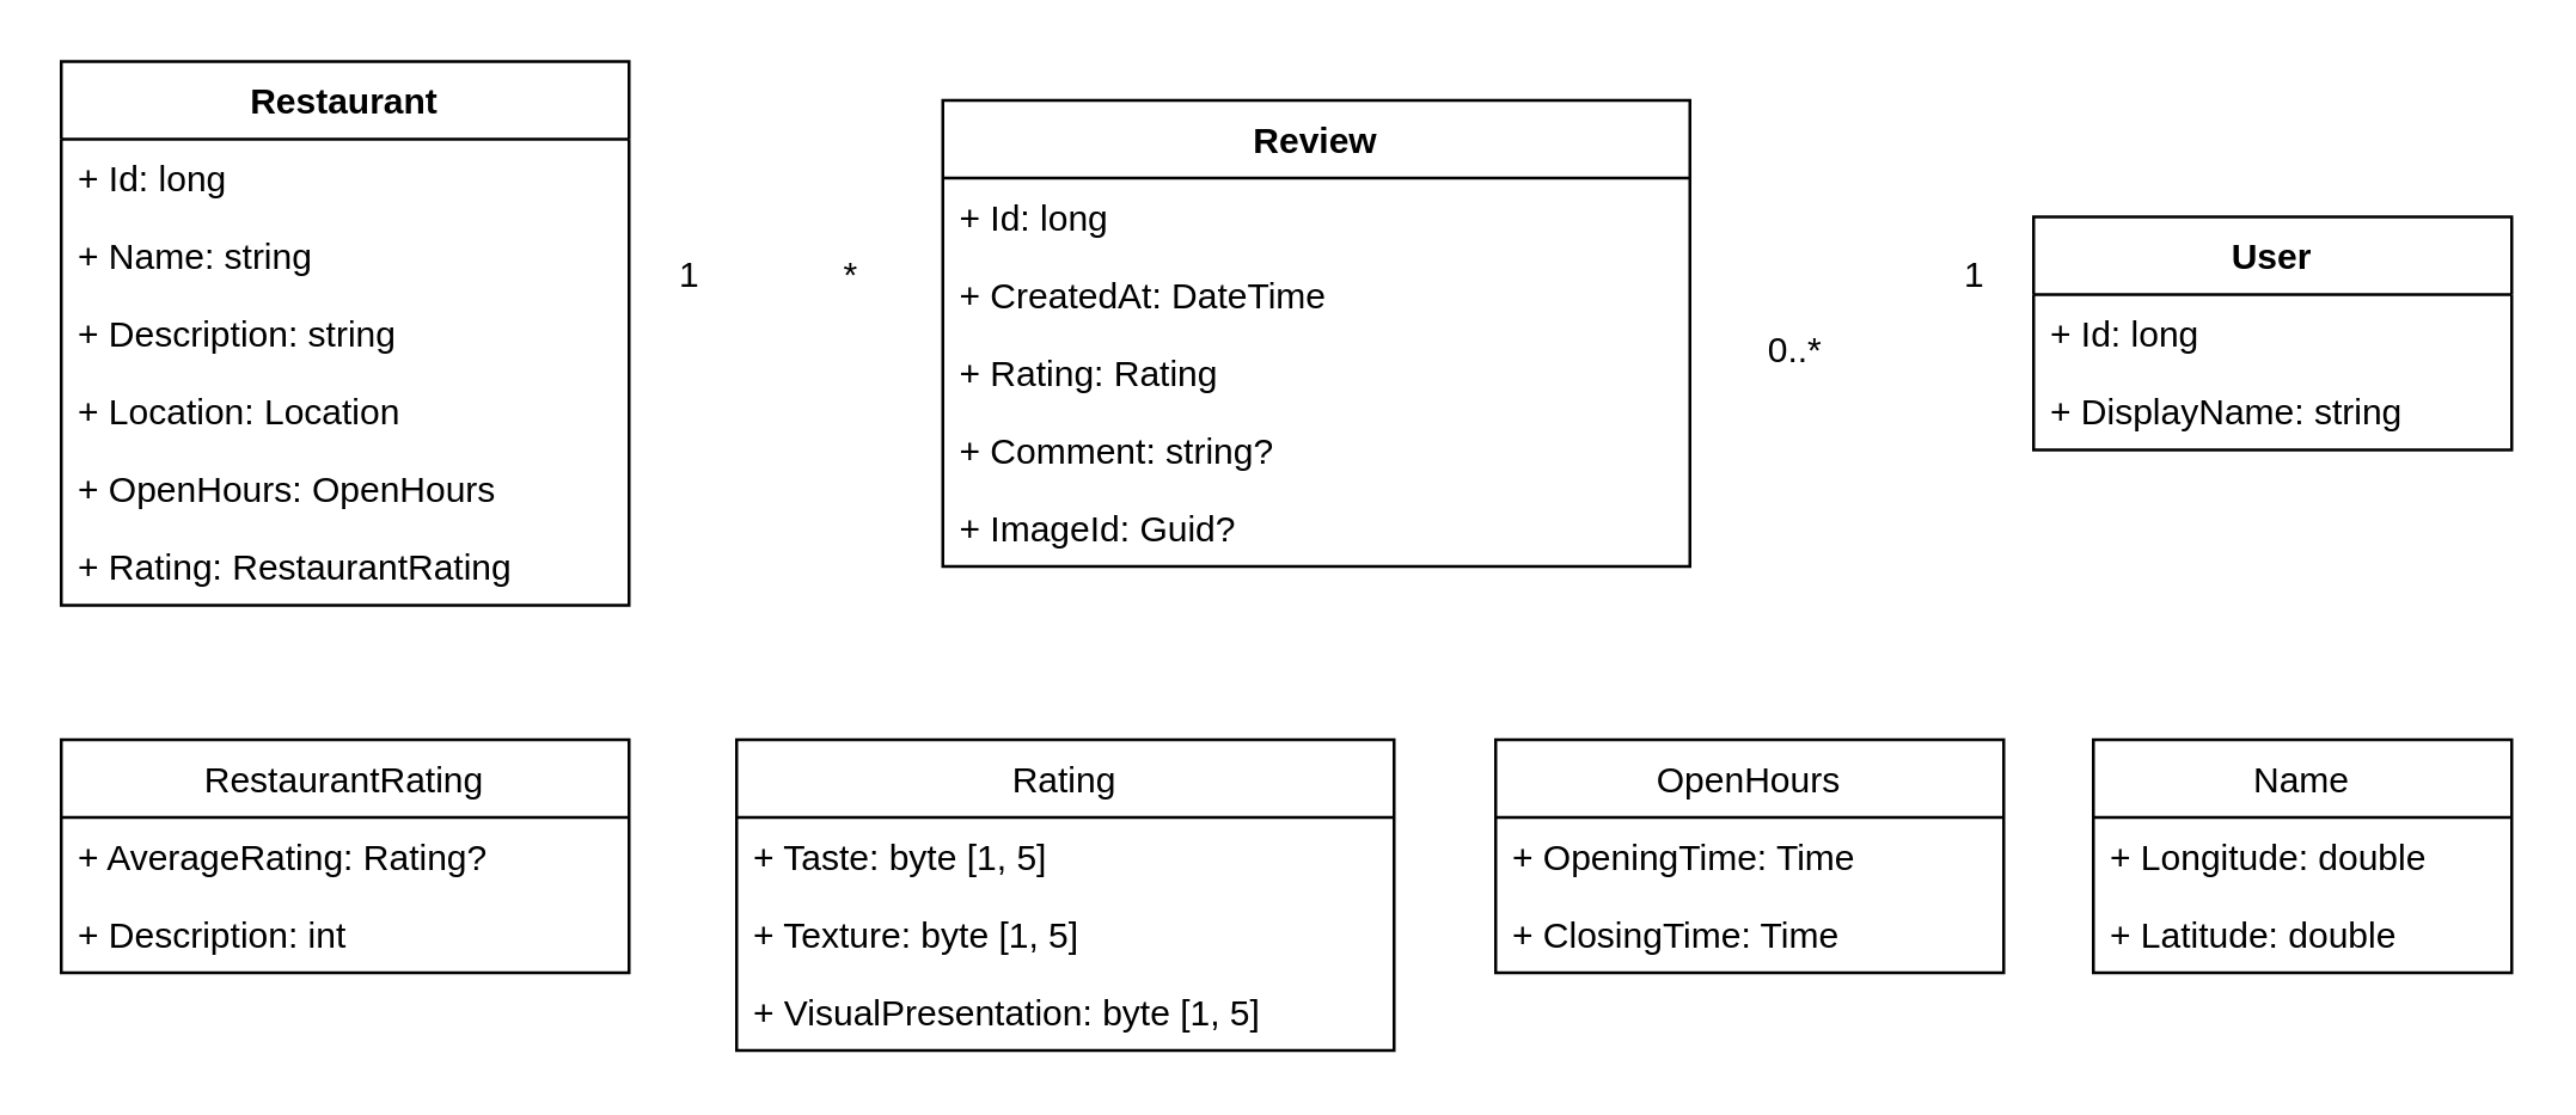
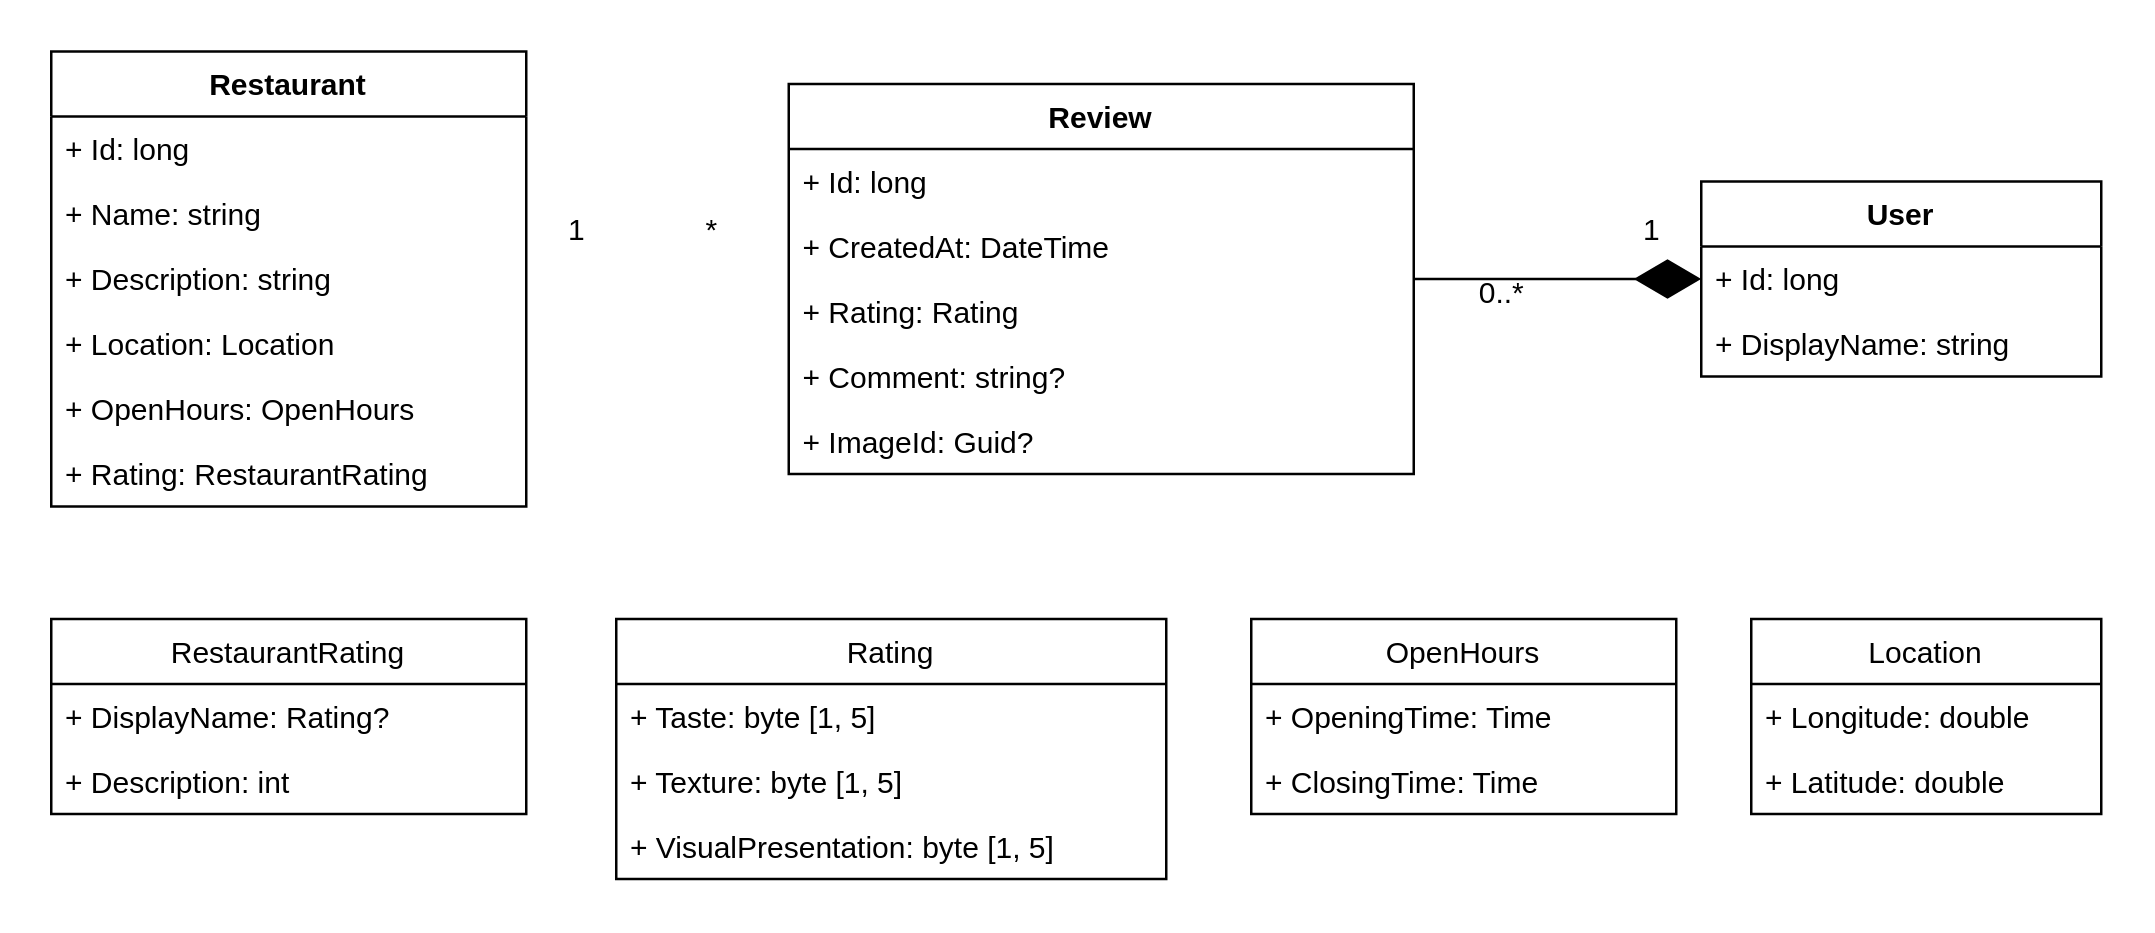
  <mxCell id="0" />
  <mxCell id="1" parent="0" />
  <mxCell id="2" value="Restaurant" style="swimlane;fontStyle=1;align=center;verticalAlign=top;childLayout=stackLayout;horizontal=1;startSize=26;horizontalStack=0;resizeParent=1;resizeParentMax=0;resizeLast=0;collapsible=1;marginBottom=0;fillColor=none;" parent="1" vertex="1"><mxGeometry x="20" y="20" width="190" height="182" as="geometry" /></mxCell>
  <mxCell id="3" value="+ Id: long" style="text;strokeColor=none;fillColor=none;align=left;verticalAlign=top;spacingLeft=4;spacingRight=4;overflow=hidden;rotatable=0;points=[[0,0.5],[1,0.5]];portConstraint=eastwest;" parent="2" vertex="1"><mxGeometry y="26" width="190" height="26" as="geometry" /></mxCell>
  <mxCell id="4" value="+ Name: string" style="text;strokeColor=none;fillColor=none;align=left;verticalAlign=top;spacingLeft=4;spacingRight=4;overflow=hidden;rotatable=0;points=[[0,0.5],[1,0.5]];portConstraint=eastwest;" vertex="1" parent="2"><mxGeometry y="52" width="190" height="26" as="geometry" /></mxCell>
  <mxCell id="5" value="+ Description: string" style="text;strokeColor=none;fillColor=none;align=left;verticalAlign=top;spacingLeft=4;spacingRight=4;overflow=hidden;rotatable=0;points=[[0,0.5],[1,0.5]];portConstraint=eastwest;" vertex="1" parent="2"><mxGeometry y="78" width="190" height="26" as="geometry" /></mxCell>
  <mxCell id="6" value="+ Location: Location" style="text;strokeColor=none;fillColor=none;align=left;verticalAlign=top;spacingLeft=4;spacingRight=4;overflow=hidden;rotatable=0;points=[[0,0.5],[1,0.5]];portConstraint=eastwest;" parent="2" vertex="1"><mxGeometry y="104" width="190" height="26" as="geometry" /></mxCell>
  <mxCell id="7" value="+ OpenHours: OpenHours" style="text;strokeColor=none;fillColor=none;align=left;verticalAlign=top;spacingLeft=4;spacingRight=4;overflow=hidden;rotatable=0;points=[[0,0.5],[1,0.5]];portConstraint=eastwest;" parent="2" vertex="1"><mxGeometry y="130" width="190" height="26" as="geometry" /></mxCell>
  <mxCell id="8" value="+ Rating: RestaurantRating" style="text;strokeColor=none;fillColor=none;align=left;verticalAlign=top;spacingLeft=4;spacingRight=4;overflow=hidden;rotatable=0;points=[[0,0.5],[1,0.5]];portConstraint=eastwest;" parent="2" vertex="1"><mxGeometry y="156" width="190" height="26" as="geometry" /></mxCell>
  <mxCell id="9" value="Review" style="swimlane;fontStyle=1;align=center;verticalAlign=top;childLayout=stackLayout;horizontal=1;startSize=26;horizontalStack=0;resizeParent=1;resizeParentMax=0;resizeLast=0;collapsible=1;marginBottom=0;fillColor=none;" parent="1" vertex="1"><mxGeometry x="315" y="33" width="250" height="156" as="geometry" /></mxCell>
  <mxCell id="10" value="+ Id: long" style="text;strokeColor=none;fillColor=none;align=left;verticalAlign=top;spacingLeft=4;spacingRight=4;overflow=hidden;rotatable=0;points=[[0,0.5],[1,0.5]];portConstraint=eastwest;" parent="9" vertex="1"><mxGeometry y="26" width="250" height="26" as="geometry" /></mxCell>
  <mxCell id="11" value="+ CreatedAt: DateTime" style="text;strokeColor=none;fillColor=none;align=left;verticalAlign=top;spacingLeft=4;spacingRight=4;overflow=hidden;rotatable=0;points=[[0,0.5],[1,0.5]];portConstraint=eastwest;" parent="9" vertex="1"><mxGeometry y="52" width="250" height="26" as="geometry" /></mxCell>
  <mxCell id="12" value="+ Rating: Rating" style="text;strokeColor=none;fillColor=none;align=left;verticalAlign=top;spacingLeft=4;spacingRight=4;overflow=hidden;rotatable=0;points=[[0,0.5],[1,0.5]];portConstraint=eastwest;" parent="9" vertex="1"><mxGeometry y="78" width="250" height="26" as="geometry" /></mxCell>
  <mxCell id="13" value="+ Comment: string?" style="text;strokeColor=none;fillColor=none;align=left;verticalAlign=top;spacingLeft=4;spacingRight=4;overflow=hidden;rotatable=0;points=[[0,0.5],[1,0.5]];portConstraint=eastwest;" parent="9" vertex="1"><mxGeometry y="104" width="250" height="26" as="geometry" /></mxCell>
  <mxCell id="14" value="+ ImageId: Guid?" style="text;strokeColor=none;fillColor=none;align=left;verticalAlign=top;spacingLeft=4;spacingRight=4;overflow=hidden;rotatable=0;points=[[0,0.5],[1,0.5]];portConstraint=eastwest;" parent="9" vertex="1"><mxGeometry y="130" width="250" height="26" as="geometry" /></mxCell>
  <mxCell id="15" value="User" style="swimlane;fontStyle=1;align=center;verticalAlign=top;childLayout=stackLayout;horizontal=1;startSize=26;horizontalStack=0;resizeParent=1;resizeParentMax=0;resizeLast=0;collapsible=1;marginBottom=0;fillColor=none;" parent="1" vertex="1"><mxGeometry x="680" y="72" width="160" height="78" as="geometry" /></mxCell>
  <mxCell id="16" value="+ Id: long" style="text;strokeColor=none;fillColor=none;align=left;verticalAlign=top;spacingLeft=4;spacingRight=4;overflow=hidden;rotatable=0;points=[[0,0.5],[1,0.5]];portConstraint=eastwest;" parent="15" vertex="1"><mxGeometry y="26" width="160" height="26" as="geometry" /></mxCell>
  <mxCell id="17" value="+ DisplayName: string" style="text;strokeColor=none;fillColor=none;align=left;verticalAlign=top;spacingLeft=4;spacingRight=4;overflow=hidden;rotatable=0;points=[[0,0.5],[1,0.5]];portConstraint=eastwest;" parent="15" vertex="1"><mxGeometry y="52" width="160" height="26" as="geometry" /></mxCell>
  <mxCell id="18" value="*" style="text;html=1;align=center;verticalAlign=middle;resizable=0;points=[];autosize=1;strokeColor=none;fillColor=none;" parent="1" vertex="1"><mxGeometry x="274" y="82" width="20" height="20" as="geometry" /></mxCell>
  <mxCell id="19" value="1" style="text;html=1;align=center;verticalAlign=middle;resizable=0;points=[];autosize=1;strokeColor=none;fillColor=none;" parent="1" vertex="1"><mxGeometry x="220" y="82" width="20" height="20" as="geometry" /></mxCell>
  <mxCell id="20" value="RestaurantRating" style="swimlane;fontStyle=0;childLayout=stackLayout;horizontal=1;startSize=26;fillColor=none;horizontalStack=0;resizeParent=1;resizeParentMax=0;resizeLast=0;collapsible=1;marginBottom=0;" parent="1" vertex="1"><mxGeometry x="20" y="247" width="190" height="78" as="geometry" /></mxCell>
- <mxCell id="21" value="+ AverageRating: Rating?" style="text;strokeColor=none;fillColor=none;align=left;verticalAlign=top;spacingLeft=4;spacingRight=4;overflow=hidden;rotatable=0;points=[[0,0.5],[1,0.5]];portConstraint=eastwest;" parent="20" vertex="1"><mxGeometry y="26" width="190" height="26" as="geometry" /></mxCell>
+ <mxCell id="21" value="+ DisplayName: Rating?" style="text;strokeColor=none;fillColor=none;align=left;verticalAlign=top;spacingLeft=4;spacingRight=4;overflow=hidden;rotatable=0;points=[[0,0.5],[1,0.5]];portConstraint=eastwest;" parent="20" vertex="1"><mxGeometry y="26" width="190" height="26" as="geometry" /></mxCell>
  <mxCell id="22" value="+ Description: int" style="text;strokeColor=none;fillColor=none;align=left;verticalAlign=top;spacingLeft=4;spacingRight=4;overflow=hidden;rotatable=0;points=[[0,0.5],[1,0.5]];portConstraint=eastwest;" parent="20" vertex="1"><mxGeometry y="52" width="190" height="26" as="geometry" /></mxCell>
+ <mxCell id="23" value="" style="endArrow=diamondThin;endFill=1;endSize=24;html=1;rounded=0;" parent="1" source="9" target="15" edge="1"><mxGeometry width="160" relative="1" as="geometry"><mxPoint x="620" y="-58" as="sourcePoint" /><mxPoint x="410" y="-58" as="targetPoint" /></mxGeometry></mxCell>
  <mxCell id="24" value="0..*" style="text;html=1;align=center;verticalAlign=middle;resizable=0;points=[];autosize=1;strokeColor=none;fillColor=none;" parent="1" vertex="1"><mxGeometry x="585" y="107" width="30" height="20" as="geometry" /></mxCell>
  <mxCell id="25" value="1" style="text;html=1;align=center;verticalAlign=middle;resizable=0;points=[];autosize=1;strokeColor=none;fillColor=none;" parent="1" vertex="1"><mxGeometry x="650" y="82" width="20" height="20" as="geometry" /></mxCell>
  <mxCell id="26" value="OpenHours" style="swimlane;fontStyle=0;childLayout=stackLayout;horizontal=1;startSize=26;fillColor=none;horizontalStack=0;resizeParent=1;resizeParentMax=0;resizeLast=0;collapsible=1;marginBottom=0;" parent="1" vertex="1"><mxGeometry x="500" y="247" width="170" height="78" as="geometry" /></mxCell>
  <mxCell id="27" value="+ OpeningTime: Time" style="text;strokeColor=none;fillColor=none;align=left;verticalAlign=top;spacingLeft=4;spacingRight=4;overflow=hidden;rotatable=0;points=[[0,0.5],[1,0.5]];portConstraint=eastwest;" parent="26" vertex="1"><mxGeometry y="26" width="170" height="26" as="geometry" /></mxCell>
  <mxCell id="28" value="+ ClosingTime: Time" style="text;strokeColor=none;fillColor=none;align=left;verticalAlign=top;spacingLeft=4;spacingRight=4;overflow=hidden;rotatable=0;points=[[0,0.5],[1,0.5]];portConstraint=eastwest;" parent="26" vertex="1"><mxGeometry y="52" width="170" height="26" as="geometry" /></mxCell>
- <mxCell id="29" value="Name" style="swimlane;fontStyle=0;childLayout=stackLayout;horizontal=1;startSize=26;fillColor=none;horizontalStack=0;resizeParent=1;resizeParentMax=0;resizeLast=0;collapsible=1;marginBottom=0;" parent="1" vertex="1"><mxGeometry x="700" y="247" width="140" height="78" as="geometry" /></mxCell>
+ <mxCell id="29" value="Location" style="swimlane;fontStyle=0;childLayout=stackLayout;horizontal=1;startSize=26;fillColor=none;horizontalStack=0;resizeParent=1;resizeParentMax=0;resizeLast=0;collapsible=1;marginBottom=0;" parent="1" vertex="1"><mxGeometry x="700" y="247" width="140" height="78" as="geometry" /></mxCell>
  <mxCell id="30" value="+ Longitude: double" style="text;strokeColor=none;fillColor=none;align=left;verticalAlign=top;spacingLeft=4;spacingRight=4;overflow=hidden;rotatable=0;points=[[0,0.5],[1,0.5]];portConstraint=eastwest;" parent="29" vertex="1"><mxGeometry y="26" width="140" height="26" as="geometry" /></mxCell>
  <mxCell id="31" value="+ Latitude: double" style="text;strokeColor=none;fillColor=none;align=left;verticalAlign=top;spacingLeft=4;spacingRight=4;overflow=hidden;rotatable=0;points=[[0,0.5],[1,0.5]];portConstraint=eastwest;" parent="29" vertex="1"><mxGeometry y="52" width="140" height="26" as="geometry" /></mxCell>
  <mxCell id="32" value="Rating" style="swimlane;fontStyle=0;childLayout=stackLayout;horizontal=1;startSize=26;fillColor=none;horizontalStack=0;resizeParent=1;resizeParentMax=0;resizeLast=0;collapsible=1;marginBottom=0;" vertex="1" parent="1"><mxGeometry x="246" y="247" width="220" height="104" as="geometry" /></mxCell>
  <mxCell id="33" value="+ Taste: byte [1, 5]" style="text;strokeColor=none;fillColor=none;align=left;verticalAlign=top;spacingLeft=4;spacingRight=4;overflow=hidden;rotatable=0;points=[[0,0.5],[1,0.5]];portConstraint=eastwest;" vertex="1" parent="32"><mxGeometry y="26" width="220" height="26" as="geometry" /></mxCell>
  <mxCell id="34" value="+ Texture: byte [1, 5]" style="text;strokeColor=none;fillColor=none;align=left;verticalAlign=top;spacingLeft=4;spacingRight=4;overflow=hidden;rotatable=0;points=[[0,0.5],[1,0.5]];portConstraint=eastwest;" vertex="1" parent="32"><mxGeometry y="52" width="220" height="26" as="geometry" /></mxCell>
  <mxCell id="35" value="+ VisualPresentation: byte [1, 5]" style="text;strokeColor=none;fillColor=none;align=left;verticalAlign=top;spacingLeft=4;spacingRight=4;overflow=hidden;rotatable=0;points=[[0,0.5],[1,0.5]];portConstraint=eastwest;" vertex="1" parent="32"><mxGeometry y="78" width="220" height="26" as="geometry" /></mxCell>
